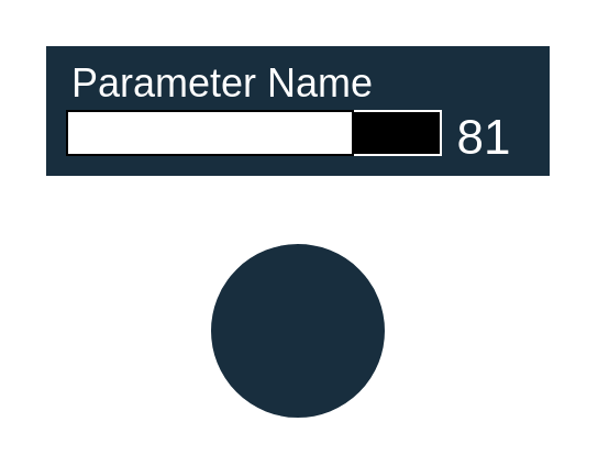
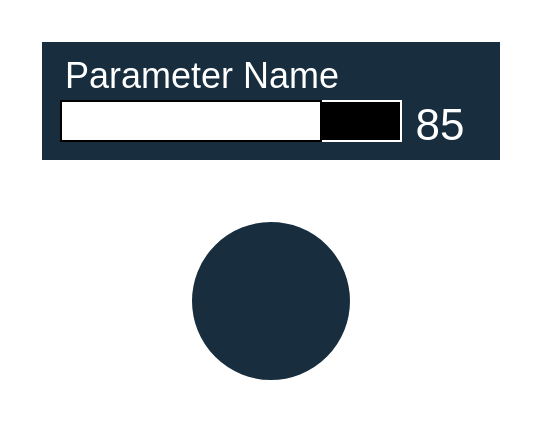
  <mxCell id="0" />
  <mxCell id="1" parent="0" />
  <mxCell id="2" value="" style="rounded=0;whiteSpace=wrap;html=1;labelBackgroundColor=none;fillColor=#182E3E;strokeColor=#FFFFFF;fontColor=#FFFFFF;" vertex="1" parent="1"><mxGeometry x="20" y="20" width="230" height="60" as="geometry" /></mxCell>
  <mxCell id="3" value="" style="rounded=0;whiteSpace=wrap;html=1;labelBackgroundColor=none;fillColor=#000000;strokeColor=#FFFFFF;" vertex="1" parent="1"><mxGeometry x="30" y="50" width="170" height="20" as="geometry" /></mxCell>
  <mxCell id="4" value="" style="rounded=0;whiteSpace=wrap;html=1;labelBackgroundColor=none;" vertex="1" parent="1"><mxGeometry x="30" y="50" width="130" height="20" as="geometry" /></mxCell>
- <mxCell id="5" value="&lt;font style=&quot;font-size: 22px;&quot;&gt;81&lt;/font&gt;" style="text;html=1;strokeColor=none;fillColor=none;align=center;verticalAlign=middle;whiteSpace=wrap;rounded=0;labelBackgroundColor=none;fontColor=#FFFFFF;" vertex="1" parent="1"><mxGeometry x="190" y="48" width="60" height="30" as="geometry" /></mxCell>
+ <mxCell id="5" value="&lt;font style=&quot;font-size: 22px;&quot;&gt;85&lt;/font&gt;" style="text;html=1;strokeColor=none;fillColor=none;align=center;verticalAlign=middle;whiteSpace=wrap;rounded=0;labelBackgroundColor=none;fontColor=#FFFFFF;" vertex="1" parent="1"><mxGeometry x="190" y="48" width="60" height="30" as="geometry" /></mxCell>
  <mxCell id="6" value="&lt;font style=&quot;font-size: 18px;&quot;&gt;Parameter Name&lt;/font&gt;" style="text;html=1;strokeColor=none;fillColor=none;align=center;verticalAlign=middle;whiteSpace=wrap;rounded=0;labelBackgroundColor=none;fontColor=#FFFFFF;" vertex="1" parent="1"><mxGeometry x="21" y="23" width="160" height="30" as="geometry" /></mxCell>
  <mxCell id="7" value="" style="ellipse;whiteSpace=wrap;html=1;aspect=fixed;strokeColor=#FFFFFF;fontColor=#FFFFFF;fillColor=#182E3E;" vertex="1" parent="1"><mxGeometry x="95" y="110" width="80" height="80" as="geometry" /></mxCell>
